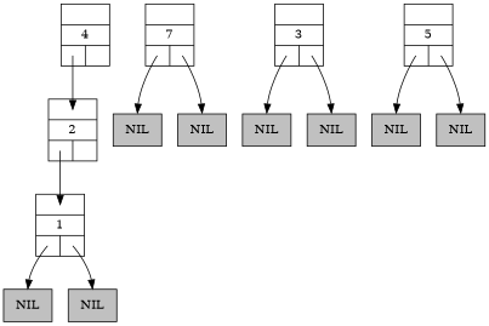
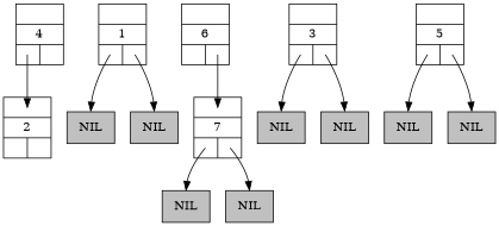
  digraph {
    ranksep=0.5
    node [shape=record fillcolor=grey style=filled]
    edge [headclip=false headport=n tailclip=false tailport="left:c"]
    n1 [label="{{<parent>}|4|{<left>|<right>}}" fillcolor="" style=""]
    n2 [label="{{<parent>}|2|{<left>|<right>}}" fillcolor="" style=""]
    n3 [label="{{<parent>}|1|{<left>|<right>}}" fillcolor="" style=""]
+   n4 [label="{{<parent>}|6|{<left>|<right>}}" fillcolor="" style=""]
    n5 [label="{{<parent>}|7|{<left>|<right>}}" fillcolor="" style=""]
    n6 [label=NIL]
    n7 [label=NIL]
    n8 [label="{{<parent>}|3|{<left>|<right>}}" fillcolor="" style=""]
    n9 [label=NIL]
    n10 [label=NIL]
    n11 [label="{{<parent>}|5|{<left>|<right>}}" fillcolor="" style=""]
    n12 [label=NIL]
    n13 [label=NIL]
    n14 [label=NIL]
    n15 [label=NIL]
    n1 -> n2 [headport="parent:c"]
-   n2 -> n3 [headport="parent:c"]
    n3 -> n6
    n3 -> n7 [tailport="right:c"]
+   n4 -> n5 [headport="parent:c" tailport="right:c"]
    n5 -> n14
    n5 -> n15 [tailport="right:c"]
    n8 -> n9
    n8 -> n10 [tailport="right:c"]
    n11 -> n12
    n11 -> n13 [tailport="right:c"]
  }
